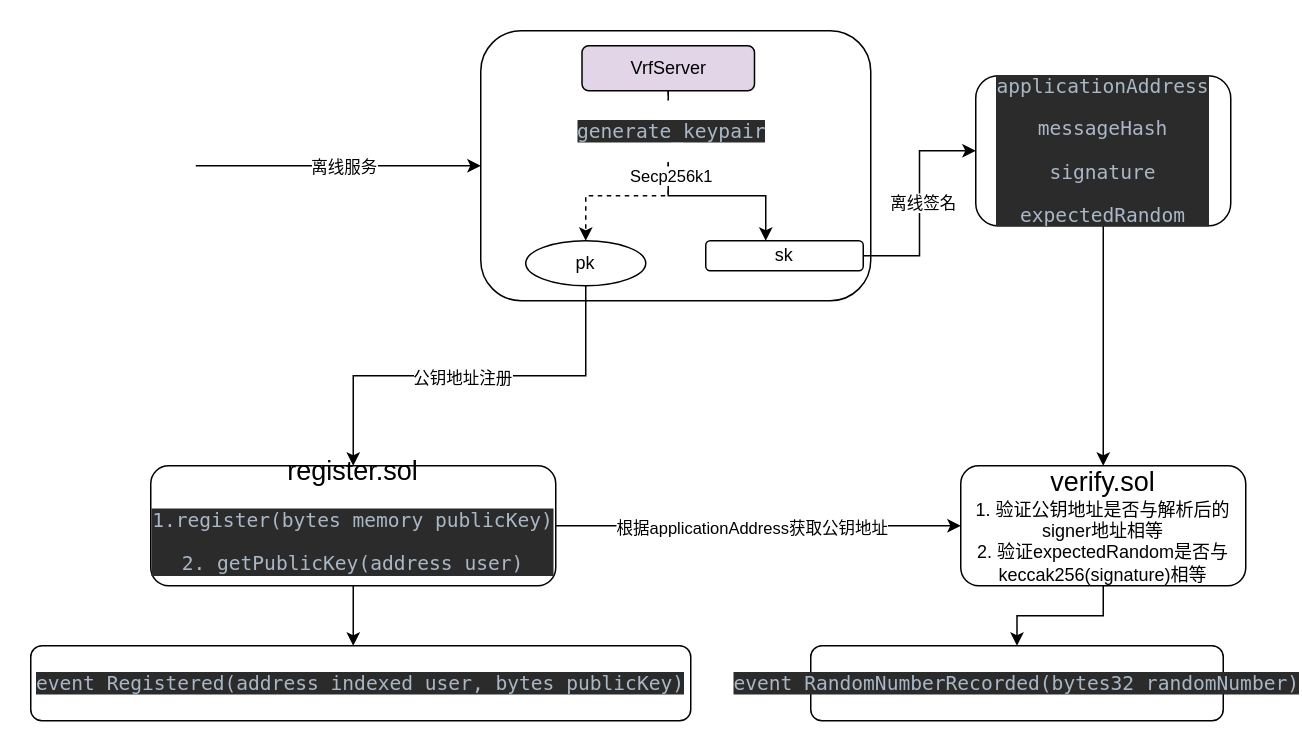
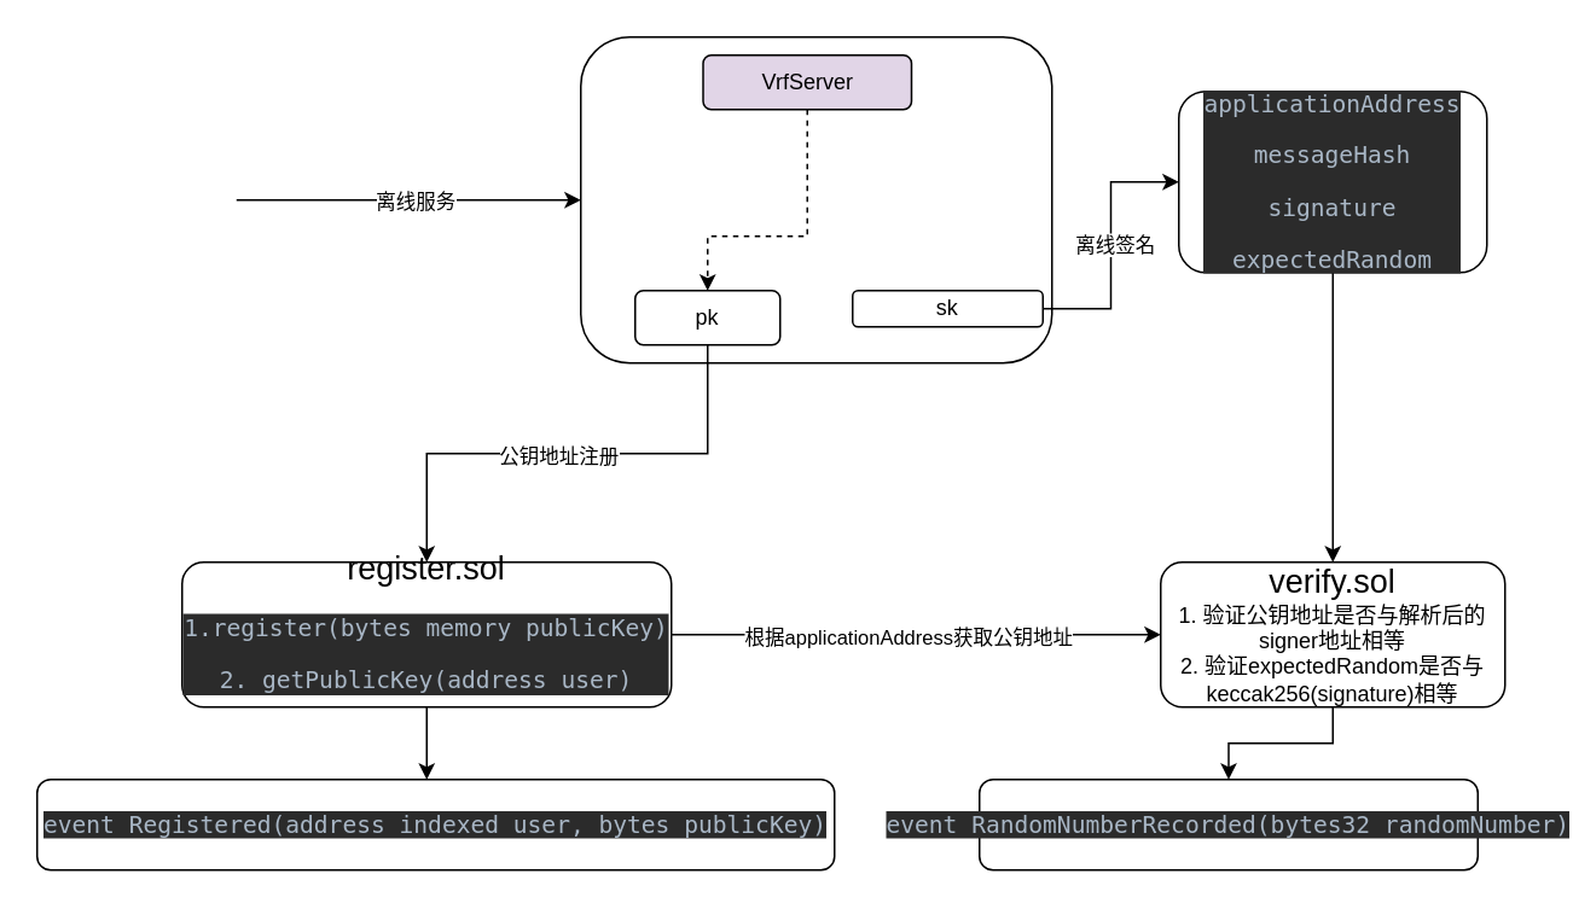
  <mxCell id="0" />
  <mxCell id="1" parent="0" />
  <mxCell id="2" style="edgeStyle=orthogonalEdgeStyle;rounded=0;orthogonalLoop=1;jettySize=auto;html=1;" parent="1" source="5" edge="1"><mxGeometry relative="1" as="geometry"><mxPoint x="235" y="430" as="targetPoint" /></mxGeometry></mxCell>
  <mxCell id="3" style="edgeStyle=orthogonalEdgeStyle;rounded=0;orthogonalLoop=1;jettySize=auto;html=1;entryX=0;entryY=0.5;entryDx=0;entryDy=0;" parent="1" source="5" target="7" edge="1"><mxGeometry relative="1" as="geometry" /></mxCell>
  <mxCell id="4" value="根据applicationAddress获取公钥地址" style="edgeLabel;html=1;align=center;verticalAlign=middle;resizable=0;points=[];" parent="3" vertex="1" connectable="0"><mxGeometry x="-0.035" y="-1" relative="1" as="geometry"><mxPoint as="offset" /></mxGeometry></mxCell>
  <mxCell id="5" value="&lt;font style=&quot;font-size: 18px;&quot;&gt;register.sol&lt;/font&gt;&lt;br&gt;&lt;div style=&quot;background-color:#2b2b2b;color:#a9b7c6&quot;&gt;&lt;pre style=&quot;font-family:'JetBrains Mono',monospace;font-size:9.8pt;&quot;&gt;1.register(bytes memory publicKey)&lt;/pre&gt;&lt;pre style=&quot;font-family:'JetBrains Mono',monospace;font-size:9.8pt;&quot;&gt;2. getPublicKey(address user)&lt;/pre&gt;&lt;/div&gt;" style="rounded=1;whiteSpace=wrap;html=1;" parent="1" vertex="1"><mxGeometry x="100" y="310" width="270" height="80" as="geometry" /></mxCell>
  <mxCell id="6" style="edgeStyle=orthogonalEdgeStyle;rounded=0;orthogonalLoop=1;jettySize=auto;html=1;entryX=0.5;entryY=0;entryDx=0;entryDy=0;" parent="1" source="7" target="25" edge="1"><mxGeometry relative="1" as="geometry" /></mxCell>
  <mxCell id="7" value="&lt;font style=&quot;font-size: 18px;&quot;&gt;verify.sol&lt;/font&gt;&lt;br&gt;1. 验证公钥地址是否与解析后的signer地址相等&lt;br&gt;2. 验证expectedRandom是否与keccak256(signature)相等" style="rounded=1;whiteSpace=wrap;html=1;" parent="1" vertex="1"><mxGeometry x="640" y="310" width="190" height="80" as="geometry" /></mxCell>
  <mxCell id="8" value="" style="rounded=1;whiteSpace=wrap;html=1;" parent="1" vertex="1"><mxGeometry x="320" y="20" width="260" height="180" as="geometry" /></mxCell>
  <mxCell id="9" style="edgeStyle=orthogonalEdgeStyle;rounded=0;orthogonalLoop=1;jettySize=auto;html=1;dashed=1;" parent="1" source="13" target="16" edge="1"><mxGeometry relative="1" as="geometry"><Array as="points"><mxPoint x="445" y="130" /><mxPoint x="390" y="130" /></Array></mxGeometry></mxCell>
- <mxCell id="10" style="edgeStyle=orthogonalEdgeStyle;rounded=0;orthogonalLoop=1;jettySize=auto;html=1;" parent="1" source="13" target="19" edge="1"><mxGeometry relative="1" as="geometry"><Array as="points"><mxPoint x="445" y="130" /><mxPoint x="510" y="130" /></Array></mxGeometry></mxCell>
- <mxCell id="11" value="&lt;div style=&quot;background-color:#2b2b2b;color:#a9b7c6&quot;&gt;&lt;pre style=&quot;font-family:'JetBrains Mono',monospace;font-size:9.8pt;&quot;&gt;generate_keypair&lt;/pre&gt;&lt;/div&gt;" style="edgeLabel;html=1;align=center;verticalAlign=middle;resizable=0;points=[];" parent="10" vertex="1" connectable="0"><mxGeometry x="-0.685" y="1" relative="1" as="geometry"><mxPoint as="offset" /></mxGeometry></mxCell>
- <mxCell id="12" value="Secp256k1" style="edgeLabel;html=1;align=center;verticalAlign=middle;resizable=0;points=[];" parent="10" vertex="1" connectable="0"><mxGeometry x="-0.326" y="1" relative="1" as="geometry"><mxPoint as="offset" /></mxGeometry></mxCell>
  <mxCell id="13" value="VrfServer" style="rounded=1;whiteSpace=wrap;html=1;fillColor=#e1d5e7;" parent="1" vertex="1"><mxGeometry x="387.5" y="30" width="115" height="30" as="geometry" /></mxCell>
  <mxCell id="14" style="edgeStyle=orthogonalEdgeStyle;rounded=0;orthogonalLoop=1;jettySize=auto;html=1;entryX=0.5;entryY=0;entryDx=0;entryDy=0;" parent="1" source="16" target="5" edge="1"><mxGeometry relative="1" as="geometry" /></mxCell>
  <mxCell id="15" value="公钥地址注册" style="edgeLabel;html=1;align=center;verticalAlign=middle;resizable=0;points=[];" parent="14" vertex="1" connectable="0"><mxGeometry x="0.038" y="1" relative="1" as="geometry"><mxPoint as="offset" /></mxGeometry></mxCell>
- <mxCell id="16" value="pk" style="ellipse;whiteSpace=wrap;html=1;" parent="1" vertex="1"><mxGeometry x="350" width="80" height="30" as="geometry" y="160" /></mxCell>
+ <mxCell id="16" value="pk" style="rounded=1;whiteSpace=wrap;html=1;" parent="1" vertex="1"><mxGeometry x="350" width="80" height="30" as="geometry" y="160" /></mxCell>
  <mxCell id="17" style="edgeStyle=orthogonalEdgeStyle;rounded=0;orthogonalLoop=1;jettySize=auto;html=1;entryX=0;entryY=0.5;entryDx=0;entryDy=0;" parent="1" source="19" target="23" edge="1"><mxGeometry relative="1" as="geometry" /></mxCell>
  <mxCell id="18" value="离线签名" style="edgeLabel;html=1;align=center;verticalAlign=middle;resizable=0;points=[];" parent="17" vertex="1" connectable="0"><mxGeometry x="0.002" y="-2" relative="1" as="geometry"><mxPoint as="offset" /></mxGeometry></mxCell>
  <mxCell id="19" value="sk" style="rounded=1;whiteSpace=wrap;html=1;" parent="1" vertex="1"><mxGeometry x="470" y="160" width="105" height="20" as="geometry" /></mxCell>
  <mxCell id="20" value="" style="endArrow=classic;html=1;rounded=0;entryX=0;entryY=0.5;entryDx=0;entryDy=0;" parent="1" target="8" edge="1"><mxGeometry width="50" height="50" relative="1" as="geometry"><mxPoint x="130" y="110" as="sourcePoint" /><mxPoint x="290" y="100" as="targetPoint" /></mxGeometry></mxCell>
  <mxCell id="21" value="离线服务" style="edgeLabel;html=1;align=center;verticalAlign=middle;resizable=0;points=[];" parent="20" vertex="1" connectable="0"><mxGeometry x="0.031" relative="1" as="geometry"><mxPoint as="offset" /></mxGeometry></mxCell>
  <mxCell id="22" style="edgeStyle=orthogonalEdgeStyle;rounded=0;orthogonalLoop=1;jettySize=auto;html=1;" parent="1" source="23" target="7" edge="1"><mxGeometry relative="1" as="geometry" /></mxCell>
  <mxCell id="23" value="&lt;div style=&quot;background-color:#2b2b2b;color:#a9b7c6&quot;&gt;&lt;pre style=&quot;font-family:'JetBrains Mono',monospace;font-size:9.8pt;&quot;&gt;&lt;div&gt;&lt;pre style=&quot;font-family:'JetBrains Mono',monospace;font-size:9.8pt;&quot;&gt;applicationAddress&lt;/pre&gt;&lt;/div&gt;&lt;/pre&gt;&lt;pre style=&quot;font-family:'JetBrains Mono',monospace;font-size:9.8pt;&quot;&gt;messageHash&lt;/pre&gt;&lt;pre style=&quot;font-family:'JetBrains Mono',monospace;font-size:9.8pt;&quot;&gt;&lt;div&gt;&lt;pre style=&quot;font-family:'JetBrains Mono',monospace;font-size:9.8pt;&quot;&gt;signature&lt;/pre&gt;&lt;pre style=&quot;font-family:'JetBrains Mono',monospace;font-size:9.8pt;&quot;&gt;&lt;div&gt;&lt;pre style=&quot;font-family:'JetBrains Mono',monospace;font-size:9.8pt;&quot;&gt;expectedRandom&lt;/pre&gt;&lt;/div&gt;&lt;/pre&gt;&lt;/div&gt;&lt;/pre&gt;&lt;/div&gt;" style="rounded=1;whiteSpace=wrap;html=1;" parent="1" vertex="1"><mxGeometry x="650" y="50" width="170" height="100" as="geometry" /></mxCell>
  <mxCell id="24" value="&lt;div style=&quot;background-color:#2b2b2b;color:#a9b7c6&quot;&gt;&lt;pre style=&quot;font-family:'JetBrains Mono',monospace;font-size:9.8pt;&quot;&gt;&lt;div&gt;&lt;pre style=&quot;font-family:'JetBrains Mono',monospace;font-size:9.8pt;&quot;&gt;event Registered(address indexed user, bytes publicKey)&lt;/pre&gt;&lt;/div&gt;&lt;/pre&gt;&lt;/div&gt;" style="rounded=1;whiteSpace=wrap;html=1;" parent="1" vertex="1"><mxGeometry x="20" y="430" width="440" height="50" as="geometry" /></mxCell>
  <mxCell id="25" value="&lt;div style=&quot;background-color:#2b2b2b;color:#a9b7c6&quot;&gt;&lt;pre style=&quot;font-family:'JetBrains Mono',monospace;font-size:9.8pt;&quot;&gt;event RandomNumberRecorded(bytes32 randomNumber)&lt;/pre&gt;&lt;/div&gt;" style="rounded=1;whiteSpace=wrap;html=1;" parent="1" vertex="1"><mxGeometry x="540" y="430" width="275" height="50" as="geometry" /></mxCell>
